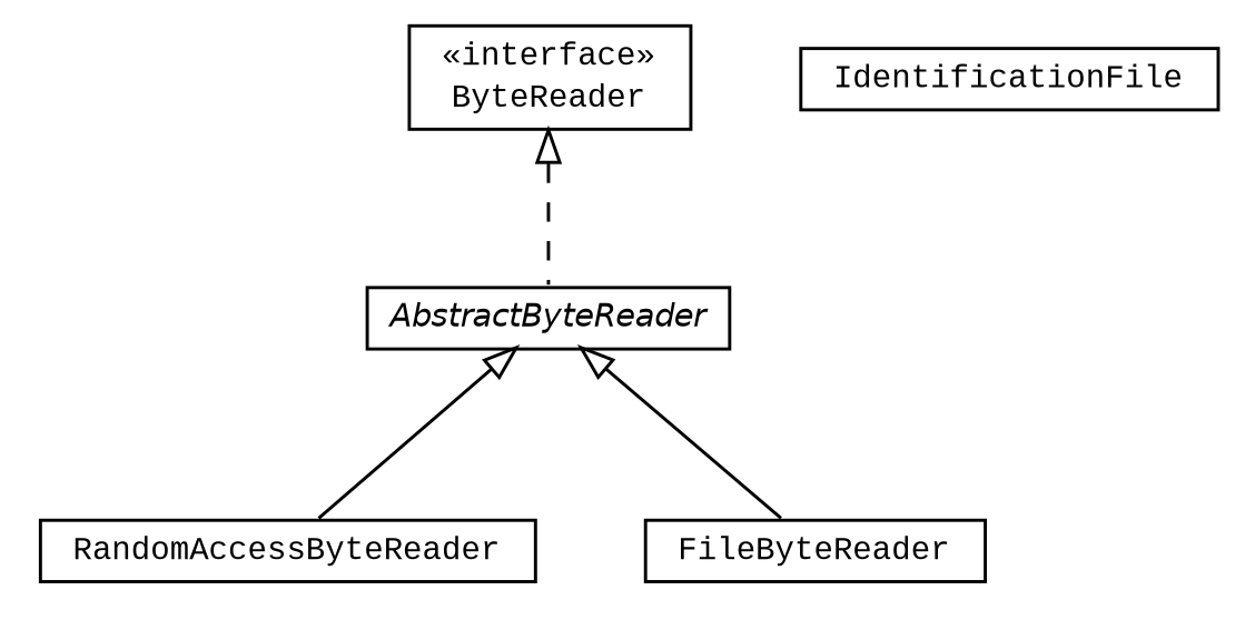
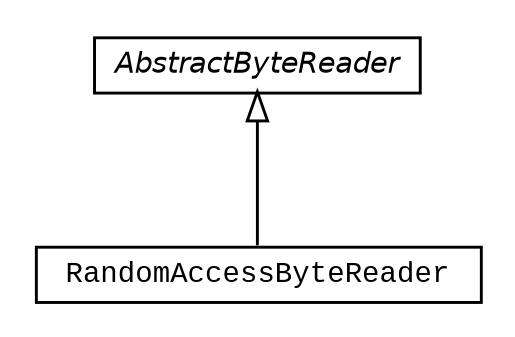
  digraph {
    nodesep=0.25
    ranksep=0.5
    fontname="Liberation Mono"
    node [fontcolor=black fontname="Liberation Mono" fontsize=10.0 shape=plaintext]
    edge [arrowtail=empty dir=back fontname="Liberation Mono" fontsize=10 headport=p labelfontname=Helvetica labelfontsize=10 tailport=p]
-   n1 [label=<<table title="uk.gov.nationalarchives.droid.binFileReader.ByteReader" border="0" cellborder="1" cellspacing="0" cellpadding="2" port="p" href="./ByteReader.html"> 		<tr><td><table border="0" cellspacing="0" cellpadding="1"> <tr><td align="center" balign="center"> &#171;interface&#187; </td></tr> <tr><td align="center" balign="center"> ByteReader </td></tr> 		</table></td></tr> 		</table>>]
    n2 [label=<<table title="uk.gov.nationalarchives.droid.binFileReader.AbstractByteReader" border="0" cellborder="1" cellspacing="0" cellpadding="2" port="p" href="./AbstractByteReader.html"> 		<tr><td><table border="0" cellspacing="0" cellpadding="1"> <tr><td align="center" balign="center"><font face="Helvetica-Oblique"> AbstractByteReader </font></td></tr> 		</table></td></tr> 		</table>>]
    n3 [label=<<table title="uk.gov.nationalarchives.droid.binFileReader.RandomAccessByteReader" border="0" cellborder="1" cellspacing="0" cellpadding="2" port="p" href="./RandomAccessByteReader.html"> 		<tr><td><table border="0" cellspacing="0" cellpadding="1"> <tr><td align="center" balign="center"> RandomAccessByteReader </td></tr> 		</table></td></tr> 		</table>>]
-   n4 [label=<<table title="uk.gov.nationalarchives.droid.binFileReader.FileByteReader" border="0" cellborder="1" cellspacing="0" cellpadding="2" port="p" href="./FileByteReader.html"> 		<tr><td><table border="0" cellspacing="0" cellpadding="1"> <tr><td align="center" balign="center"> FileByteReader </td></tr> 		</table></td></tr> 		</table>>]
-   n5 [label=<<table title="uk.gov.nationalarchives.droid.binFileReader.IdentificationFile" border="0" cellborder="1" cellspacing="0" cellpadding="2" port="p" href="./IdentificationFile.html"> 		<tr><td><table border="0" cellspacing="0" cellpadding="1"> <tr><td align="center" balign="center"> IdentificationFile </td></tr> 		</table></td></tr> 		</table>>]
-   n1 -> n2 [style=dashed]
    n2 -> n3
-   n2 -> n4
  }
